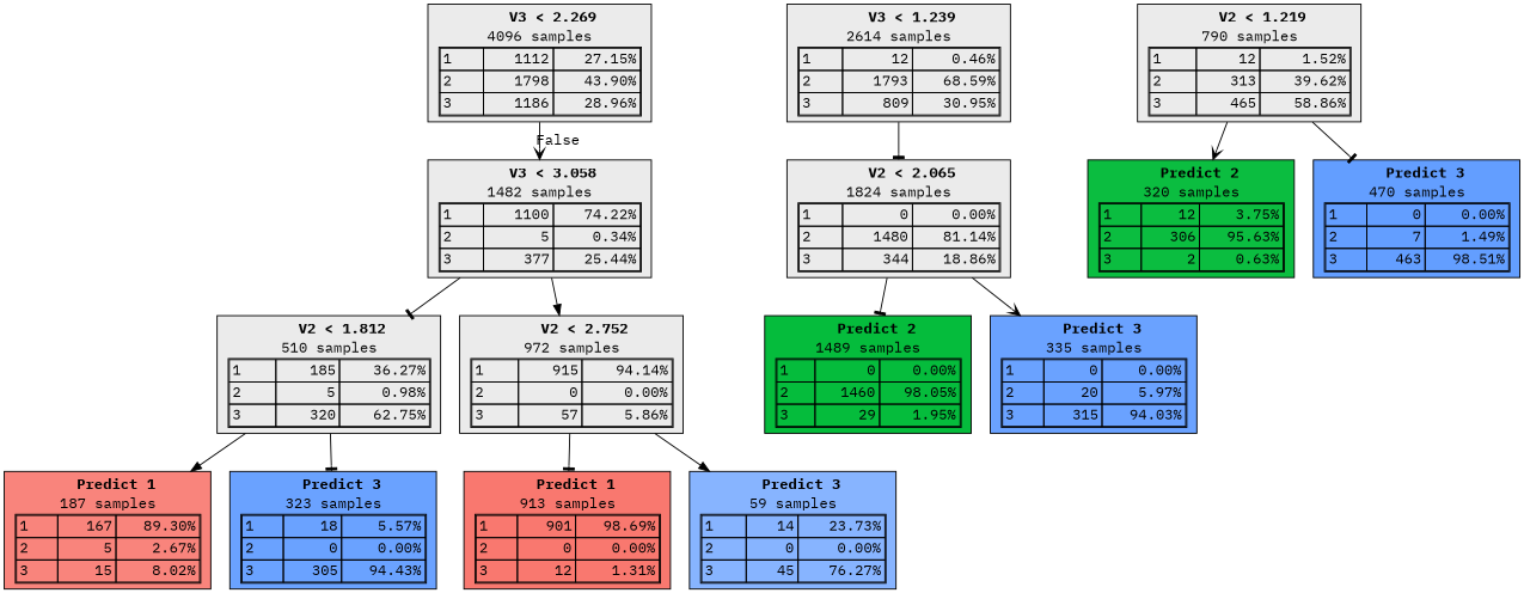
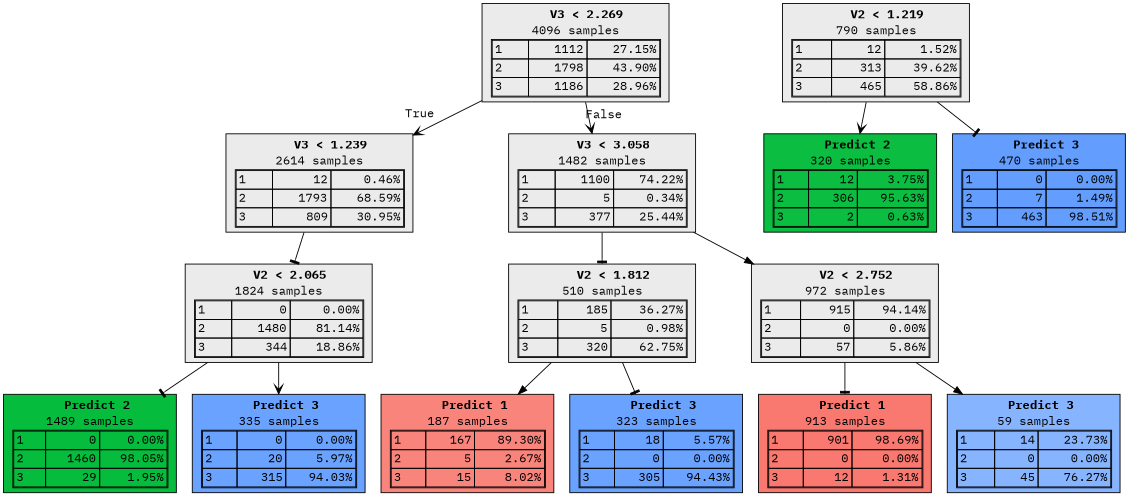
  digraph {
    fontname="IBM Plex Mono"
    node [fillcolor="#EBEBEB" fontname="IBM Plex Mono" shape=box style=filled color=black]
    edge [arrowhead=tee fontname="IBM Plex Mono"]
    n1 [label=<  <TABLE BORDER="0" CELLPADDING="0">       <TR>     <TD>       <B> V3 &lt; 2.269</B>     </TD>   </TR>      <TR>       <TD>4096 samples</TD>     </TR>     <TR>   <TD>     <TABLE CELLSPACING="0">         <TR >     <TD ALIGN="LEFT">1</TD>     <TD ALIGN="RIGHT">1112</TD>     <TD ALIGN="RIGHT">27.15%</TD>   </TR>   <TR class="highlighted">     <TD ALIGN="LEFT">2</TD>     <TD ALIGN="RIGHT">1798</TD>     <TD ALIGN="RIGHT">43.90%</TD>   </TR>   <TR >     <TD ALIGN="LEFT">3</TD>     <TD ALIGN="RIGHT">1186</TD>     <TD ALIGN="RIGHT">28.96%</TD>   </TR>      </TABLE>   </TD> </TR>    </TABLE> > color=""]
    n2 [label=<  <TABLE BORDER="0" CELLPADDING="0">       <TR>     <TD>       <B> V3 &lt; 1.239</B>     </TD>   </TR>      <TR>       <TD>2614 samples</TD>     </TR>     <TR>   <TD>     <TABLE CELLSPACING="0">         <TR >     <TD ALIGN="LEFT">1</TD>     <TD ALIGN="RIGHT">12</TD>     <TD ALIGN="RIGHT">0.46%</TD>   </TR>   <TR class="highlighted">     <TD ALIGN="LEFT">2</TD>     <TD ALIGN="RIGHT">1793</TD>     <TD ALIGN="RIGHT">68.59%</TD>   </TR>   <TR >     <TD ALIGN="LEFT">3</TD>     <TD ALIGN="RIGHT">809</TD>     <TD ALIGN="RIGHT">30.95%</TD>   </TR>      </TABLE>   </TD> </TR>    </TABLE> > color=""]
    n3 [label=<  <TABLE BORDER="0" CELLPADDING="0">       <TR>     <TD>       <B> V3 &lt; 3.058</B>     </TD>   </TR>      <TR>       <TD>1482 samples</TD>     </TR>     <TR>   <TD>     <TABLE CELLSPACING="0">         <TR class="highlighted">     <TD ALIGN="LEFT">1</TD>     <TD ALIGN="RIGHT">1100</TD>     <TD ALIGN="RIGHT">74.22%</TD>   </TR>   <TR >     <TD ALIGN="LEFT">2</TD>     <TD ALIGN="RIGHT">5</TD>     <TD ALIGN="RIGHT">0.34%</TD>   </TR>   <TR >     <TD ALIGN="LEFT">3</TD>     <TD ALIGN="RIGHT">377</TD>     <TD ALIGN="RIGHT">25.44%</TD>   </TR>      </TABLE>   </TD> </TR>    </TABLE> > color=""]
    n4 [label=<  <TABLE BORDER="0" CELLPADDING="0">       <TR>     <TD>       <B> V2 &lt; 2.065</B>     </TD>   </TR>      <TR>       <TD>1824 samples</TD>     </TR>     <TR>   <TD>     <TABLE CELLSPACING="0">         <TR >     <TD ALIGN="LEFT">1</TD>     <TD ALIGN="RIGHT">0</TD>     <TD ALIGN="RIGHT">0.00%</TD>   </TR>   <TR class="highlighted">     <TD ALIGN="LEFT">2</TD>     <TD ALIGN="RIGHT">1480</TD>     <TD ALIGN="RIGHT">81.14%</TD>   </TR>   <TR >     <TD ALIGN="LEFT">3</TD>     <TD ALIGN="RIGHT">344</TD>     <TD ALIGN="RIGHT">18.86%</TD>   </TR>      </TABLE>   </TD> </TR>    </TABLE> > color=""]
    n5 [label=<  <TABLE BORDER="0" CELLPADDING="0">       <TR>     <TD>       <B> V2 &lt; 1.812</B>     </TD>   </TR>      <TR>       <TD>510 samples</TD>     </TR>     <TR>   <TD>     <TABLE CELLSPACING="0">         <TR >     <TD ALIGN="LEFT">1</TD>     <TD ALIGN="RIGHT">185</TD>     <TD ALIGN="RIGHT">36.27%</TD>   </TR>   <TR >     <TD ALIGN="LEFT">2</TD>     <TD ALIGN="RIGHT">5</TD>     <TD ALIGN="RIGHT">0.98%</TD>   </TR>   <TR class="highlighted">     <TD ALIGN="LEFT">3</TD>     <TD ALIGN="RIGHT">320</TD>     <TD ALIGN="RIGHT">62.75%</TD>   </TR>      </TABLE>   </TD> </TR>    </TABLE> > color=""]
    n6 [label=<  <TABLE BORDER="0" CELLPADDING="0">       <TR>     <TD>       <B> V2 &lt; 2.752</B>     </TD>   </TR>      <TR>       <TD>972 samples</TD>     </TR>     <TR>   <TD>     <TABLE CELLSPACING="0">         <TR class="highlighted">     <TD ALIGN="LEFT">1</TD>     <TD ALIGN="RIGHT">915</TD>     <TD ALIGN="RIGHT">94.14%</TD>   </TR>   <TR >     <TD ALIGN="LEFT">2</TD>     <TD ALIGN="RIGHT">0</TD>     <TD ALIGN="RIGHT">0.00%</TD>   </TR>   <TR >     <TD ALIGN="LEFT">3</TD>     <TD ALIGN="RIGHT">57</TD>     <TD ALIGN="RIGHT">5.86%</TD>   </TR>      </TABLE>   </TD> </TR>    </TABLE> > color=""]
    n7 [fillcolor="#00BA38fa" label=<  <TABLE BORDER="0" CELLPADDING="0">       <TR>     <TD>       <B>Predict 2</B>     </TD>   </TR>      <TR>       <TD>1489 samples</TD>     </TR>     <TR>   <TD>     <TABLE CELLSPACING="0">         <TR >     <TD ALIGN="LEFT">1</TD>     <TD ALIGN="RIGHT">0</TD>     <TD ALIGN="RIGHT">0.00%</TD>   </TR>   <TR class="highlighted">     <TD ALIGN="LEFT">2</TD>     <TD ALIGN="RIGHT">1460</TD>     <TD ALIGN="RIGHT">98.05%</TD>   </TR>   <TR >     <TD ALIGN="LEFT">3</TD>     <TD ALIGN="RIGHT">29</TD>     <TD ALIGN="RIGHT">1.95%</TD>   </TR>      </TABLE>   </TD> </TR>    </TABLE> >]
    n8 [fillcolor="#619CFFf0" label=<  <TABLE BORDER="0" CELLPADDING="0">       <TR>     <TD>       <B>Predict 3</B>     </TD>   </TR>      <TR>       <TD>335 samples</TD>     </TR>     <TR>   <TD>     <TABLE CELLSPACING="0">         <TR >     <TD ALIGN="LEFT">1</TD>     <TD ALIGN="RIGHT">0</TD>     <TD ALIGN="RIGHT">0.00%</TD>   </TR>   <TR >     <TD ALIGN="LEFT">2</TD>     <TD ALIGN="RIGHT">20</TD>     <TD ALIGN="RIGHT">5.97%</TD>   </TR>   <TR class="highlighted">     <TD ALIGN="LEFT">3</TD>     <TD ALIGN="RIGHT">315</TD>     <TD ALIGN="RIGHT">94.03%</TD>   </TR>      </TABLE>   </TD> </TR>    </TABLE> >]
    n9 [label=<  <TABLE BORDER="0" CELLPADDING="0">       <TR>     <TD>       <B> V2 &lt; 1.219</B>     </TD>   </TR>      <TR>       <TD>790 samples</TD>     </TR>     <TR>   <TD>     <TABLE CELLSPACING="0">         <TR >     <TD ALIGN="LEFT">1</TD>     <TD ALIGN="RIGHT">12</TD>     <TD ALIGN="RIGHT">1.52%</TD>   </TR>   <TR >     <TD ALIGN="LEFT">2</TD>     <TD ALIGN="RIGHT">313</TD>     <TD ALIGN="RIGHT">39.62%</TD>   </TR>   <TR class="highlighted">     <TD ALIGN="LEFT">3</TD>     <TD ALIGN="RIGHT">465</TD>     <TD ALIGN="RIGHT">58.86%</TD>   </TR>      </TABLE>   </TD> </TR>    </TABLE> > color=""]
    n10 [fillcolor="#00BA38f4" label=<  <TABLE BORDER="0" CELLPADDING="0">       <TR>     <TD>       <B>Predict 2</B>     </TD>   </TR>      <TR>       <TD>320 samples</TD>     </TR>     <TR>   <TD>     <TABLE CELLSPACING="0">         <TR >     <TD ALIGN="LEFT">1</TD>     <TD ALIGN="RIGHT">12</TD>     <TD ALIGN="RIGHT">3.75%</TD>   </TR>   <TR class="highlighted">     <TD ALIGN="LEFT">2</TD>     <TD ALIGN="RIGHT">306</TD>     <TD ALIGN="RIGHT">95.63%</TD>   </TR>   <TR >     <TD ALIGN="LEFT">3</TD>     <TD ALIGN="RIGHT">2</TD>     <TD ALIGN="RIGHT">0.63%</TD>   </TR>      </TABLE>   </TD> </TR>    </TABLE> >]
    n11 [fillcolor="#619CFFfb" label=<  <TABLE BORDER="0" CELLPADDING="0">       <TR>     <TD>       <B>Predict 3</B>     </TD>   </TR>      <TR>       <TD>470 samples</TD>     </TR>     <TR>   <TD>     <TABLE CELLSPACING="0">         <TR >     <TD ALIGN="LEFT">1</TD>     <TD ALIGN="RIGHT">0</TD>     <TD ALIGN="RIGHT">0.00%</TD>   </TR>   <TR >     <TD ALIGN="LEFT">2</TD>     <TD ALIGN="RIGHT">7</TD>     <TD ALIGN="RIGHT">1.49%</TD>   </TR>   <TR class="highlighted">     <TD ALIGN="LEFT">3</TD>     <TD ALIGN="RIGHT">463</TD>     <TD ALIGN="RIGHT">98.51%</TD>   </TR>      </TABLE>   </TD> </TR>    </TABLE> >]
    n12 [fillcolor="#F8766De4" label=<  <TABLE BORDER="0" CELLPADDING="0">       <TR>     <TD>       <B>Predict 1</B>     </TD>   </TR>      <TR>       <TD>187 samples</TD>     </TR>     <TR>   <TD>     <TABLE CELLSPACING="0">         <TR class="highlighted">     <TD ALIGN="LEFT">1</TD>     <TD ALIGN="RIGHT">167</TD>     <TD ALIGN="RIGHT">89.30%</TD>   </TR>   <TR >     <TD ALIGN="LEFT">2</TD>     <TD ALIGN="RIGHT">5</TD>     <TD ALIGN="RIGHT">2.67%</TD>   </TR>   <TR >     <TD ALIGN="LEFT">3</TD>     <TD ALIGN="RIGHT">15</TD>     <TD ALIGN="RIGHT">8.02%</TD>   </TR>      </TABLE>   </TD> </TR>    </TABLE> >]
    n13 [fillcolor="#619CFFf1" label=<  <TABLE BORDER="0" CELLPADDING="0">       <TR>     <TD>       <B>Predict 3</B>     </TD>   </TR>      <TR>       <TD>323 samples</TD>     </TR>     <TR>   <TD>     <TABLE CELLSPACING="0">         <TR >     <TD ALIGN="LEFT">1</TD>     <TD ALIGN="RIGHT">18</TD>     <TD ALIGN="RIGHT">5.57%</TD>   </TR>   <TR >     <TD ALIGN="LEFT">2</TD>     <TD ALIGN="RIGHT">0</TD>     <TD ALIGN="RIGHT">0.00%</TD>   </TR>   <TR class="highlighted">     <TD ALIGN="LEFT">3</TD>     <TD ALIGN="RIGHT">305</TD>     <TD ALIGN="RIGHT">94.43%</TD>   </TR>      </TABLE>   </TD> </TR>    </TABLE> >]
    n14 [fillcolor="#F8766Dfc" label=<  <TABLE BORDER="0" CELLPADDING="0">       <TR>     <TD>       <B>Predict 1</B>     </TD>   </TR>      <TR>       <TD>913 samples</TD>     </TR>     <TR>   <TD>     <TABLE CELLSPACING="0">         <TR class="highlighted">     <TD ALIGN="LEFT">1</TD>     <TD ALIGN="RIGHT">901</TD>     <TD ALIGN="RIGHT">98.69%</TD>   </TR>   <TR >     <TD ALIGN="LEFT">2</TD>     <TD ALIGN="RIGHT">0</TD>     <TD ALIGN="RIGHT">0.00%</TD>   </TR>   <TR >     <TD ALIGN="LEFT">3</TD>     <TD ALIGN="RIGHT">12</TD>     <TD ALIGN="RIGHT">1.31%</TD>   </TR>      </TABLE>   </TD> </TR>    </TABLE> >]
    n15 [fillcolor="#619CFFc2" label=<  <TABLE BORDER="0" CELLPADDING="0">       <TR>     <TD>       <B>Predict 3</B>     </TD>   </TR>      <TR>       <TD>59 samples</TD>     </TR>     <TR>   <TD>     <TABLE CELLSPACING="0">         <TR >     <TD ALIGN="LEFT">1</TD>     <TD ALIGN="RIGHT">14</TD>     <TD ALIGN="RIGHT">23.73%</TD>   </TR>   <TR >     <TD ALIGN="LEFT">2</TD>     <TD ALIGN="RIGHT">0</TD>     <TD ALIGN="RIGHT">0.00%</TD>   </TR>   <TR class="highlighted">     <TD ALIGN="LEFT">3</TD>     <TD ALIGN="RIGHT">45</TD>     <TD ALIGN="RIGHT">76.27%</TD>   </TR>      </TABLE>   </TD> </TR>    </TABLE> >]
+   n1 -> n2 [arrowhead=vee headlabel=True labelangle=45 labeldistance=2.5]
    n1 -> n3 [arrowhead=vee headlabel=False labelangle=-45 labeldistance=2.5]
    n2 -> n4
    n3 -> n5
    n3 -> n6 [arrowhead=normal]
    n4 -> n7
    n4 -> n8 [arrowhead=vee]
    n5 -> n12 [arrowhead=normal]
    n5 -> n13
    n6 -> n14
    n6 -> n15 [arrowhead=normal]
    n9 -> n10 [arrowhead=vee]
    n9 -> n11
  }
